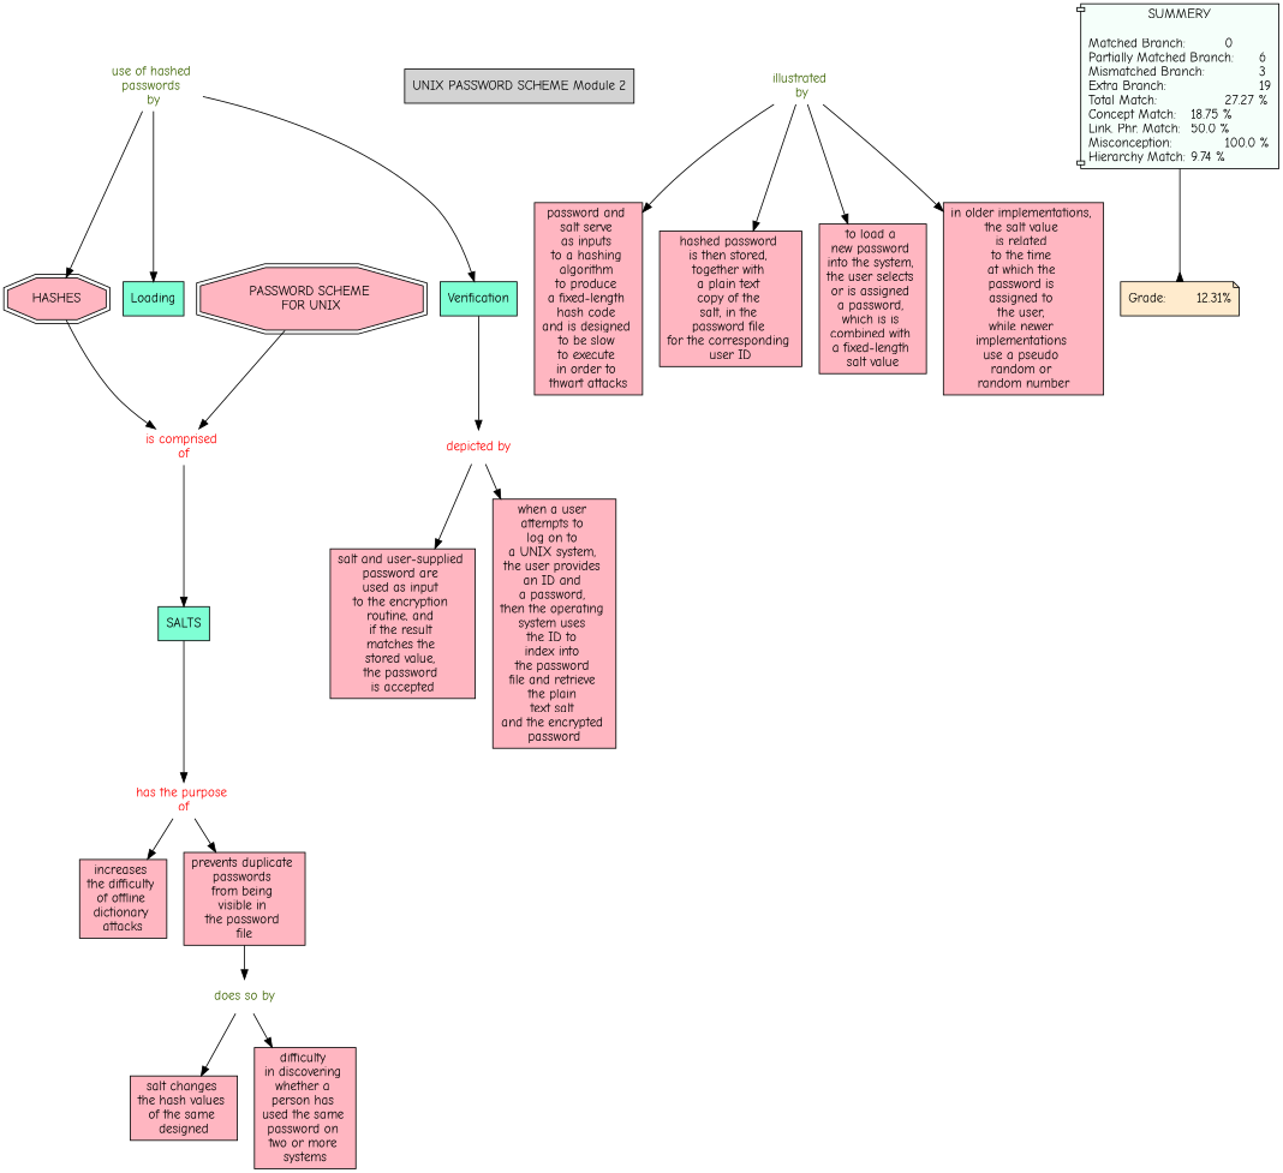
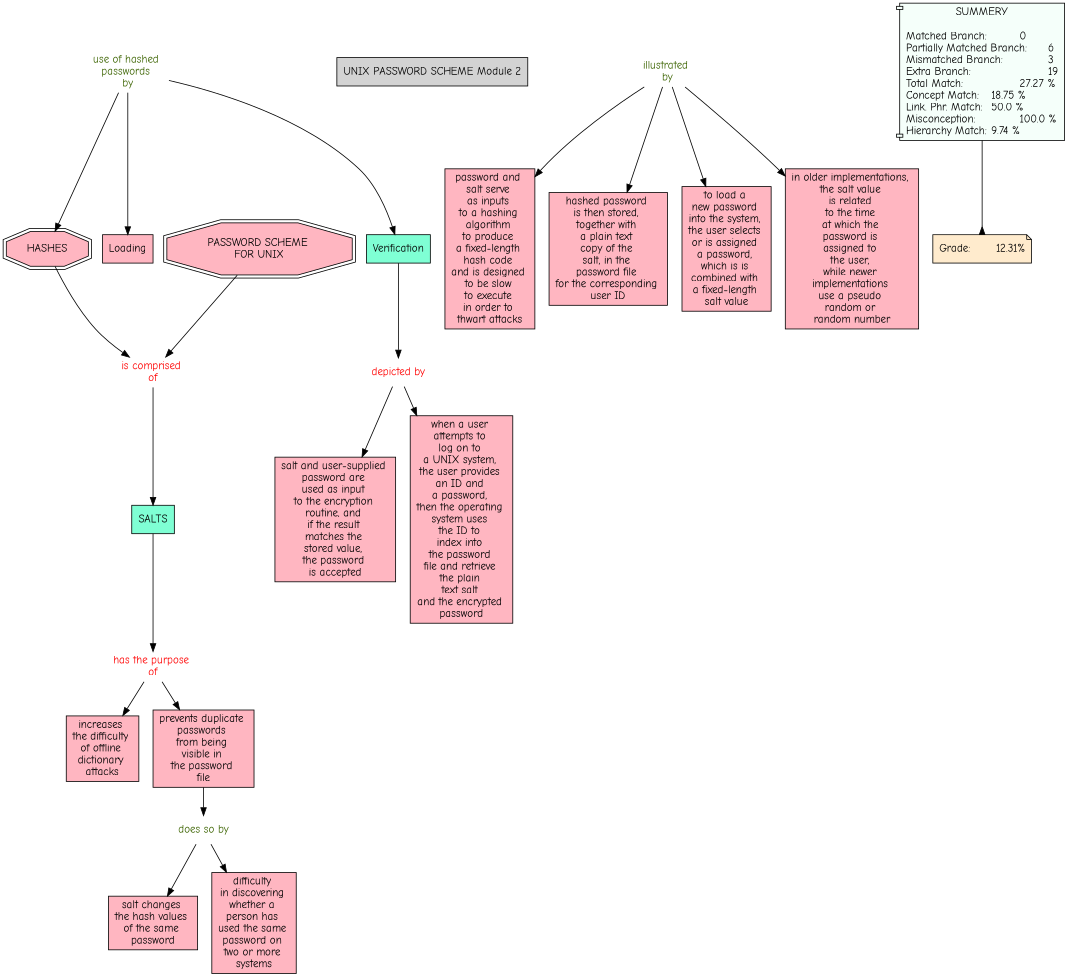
  digraph {
    fontname="Comic Neue"
    node [Gsplines=true fillcolor="#FFB6C1" fontname="Comic Neue" shape=rect style=filled]
    edge [constraint=true fontname="Comic Neue"]
    n1 [label="increases \nthe difficulty \nof offline \ndictionary \nattacks"]
    n2 [label="UNIX PASSWORD SCHEME Module 2" fillcolor=""]
    n3 [fontcolor=red label="is comprised \nof" shape=none fillcolor="" style=""]
    n4 [fillcolor=aquamarine label=SALTS]
    n5 [fontcolor=red label="has the purpose \nof" shape=none fillcolor="" style=""]
    n6 [label="prevents duplicate \npasswords \nfrom being \nvisible in \nthe password \nfile"]
    n7 [label=HASHES shape=doubleoctagon]
    n8 [fontcolor="#3B6300" label="use of hashed \npasswords \nby" shape=none fillcolor="" style=""]
-   n9 [fillcolor=aquamarine label=Loading]
+   n9 [label=Loading]
    n10 [fillcolor=aquamarine label=Verification]
    n11 [fontcolor="#3B6300" label="illustrated \nby" shape=none fillcolor="" style=""]
    n12 [label="password and \nsalt serve \nas inputs \nto a hashing \nalgorithm \nto produce \na fixed-length \nhash code \nand is designed \nto be slow \nto execute \nin order to \nthwart attacks\n"]
    n13 [label="hashed password \nis then stored, \ntogether with \na plain text \ncopy of the \nsalt, in the \npassword file \nfor the corresponding \nuser ID"]
    n14 [label="to load a \nnew password \ninto the system, \nthe user selects \nor is assigned \na password, \nwhich is is \ncombined with \na fixed-length \nsalt value\n"]
    n15 [label="in older implementations, \nthe salt value \nis related \nto the time \nat which the \npassword is \nassigned to \nthe user, \nwhile newer \nimplementations \nuse a pseudo \nrandom or \nrandom number\n"]
    n16 [label="PASSWORD SCHEME \nFOR UNIX" shape=doubleoctagon]
    n17 [fontcolor="#3B6300" label="does so by\n" shape=none fillcolor="" style=""]
-   n18 [label="salt changes \nthe hash values \nof the same \ndesigned"]
+   n18 [label="salt changes \nthe hash values \nof the same \npassword"]
    n19 [label="difficulty \nin discovering \nwhether a \nperson has \nused the same \npassword on \ntwo or more \nsystems"]
    n20 [fontcolor=red label="depicted by\n" shape=none fillcolor="" style=""]
    n21 [label="salt and user-supplied \npassword are \nused as input \nto the encryption \nroutine, and \nif the result \nmatches the \nstored value, \nthe password \nis accepted\n"]
    n22 [label="when a user \nattempts to \nlog on to \na UNIX system, \nthe user provides \nan ID and \na password, \nthen the operating \nsystem uses \nthe ID to \nindex into \nthe password \nfile and retrieve \nthe plain \ntext salt \nand the encrypted \npassword"]
    n23 [fillcolor="#F5FFFA" label="SUMMERY\n\nMatched Branch:		0\lPartially Matched Branch:	6\lMismatched Branch:		3\lExtra Branch:			19\lTotal Match:		27.27 %\lConcept Match:	18.75 %\lLink. Phr. Match:	50.0 %\lMisconception:		100.0 %\lHierarchy Match:	9.74 %\l" shape=component]
    n24 [fillcolor="#FFEBCD" label="Grade:	12.31%" shape=note]
    n3 -> n4
    n4 -> n5
    n5 -> n1
    n5 -> n6
    n6 -> n17
    n7 -> n3
    n8 -> n7
    n8 -> n9
    n8 -> n10
    n10 -> n20
    n11 -> n12
    n11 -> n13
    n11 -> n14
    n11 -> n15
    n16 -> n3
    n17 -> n18
    n17 -> n19
    n20 -> n21
    n20 -> n22
    n23 -> n24 [arrowhead=inv color=black]
  }
